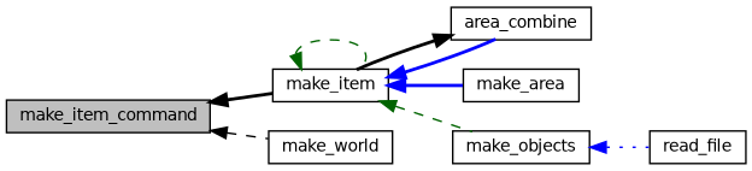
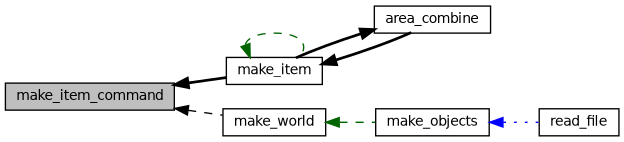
  digraph {
    rankdir=LR
    node [color=black fillcolor=white fontname=Helvetica fontsize=10 shape=record style=filled]
    edge [color=black dir=back fontname=Helvetica fontsize=10 labelfontname=Helvetica labelfontsize=10 style=bold]
    n1 [fillcolor=grey75 fontcolor=black height=0.2 label=make_item_command width=0.4]
    n2 [height=0.2 label=make_item width=0.4]
    n3 [height=0.2 label=make_world width=0.4]
    n4 [height=0.2 label=area_combine width=0.4]
-   n5 [height=0.2 label=make_area width=0.4]
    n6 [height=0.2 label=make_objects width=0.4]
    n7 [height=0.2 label=read_file width=0.4]
    n1 -> n2
    n1 -> n3 [style=dashed]
    n2 -> n2 [color=darkgreen style=dashed]
-   n2 -> n4 [color=blue]
-   n2 -> n5 [color=blue]
-   n2 -> n6 [color=darkgreen style=dashed]
+   n2 -> n4
+   n3 -> n6 [color=darkgreen style=dashed]
    n4 -> n2
    n6 -> n7 [color=blue style=dotted]
  }
